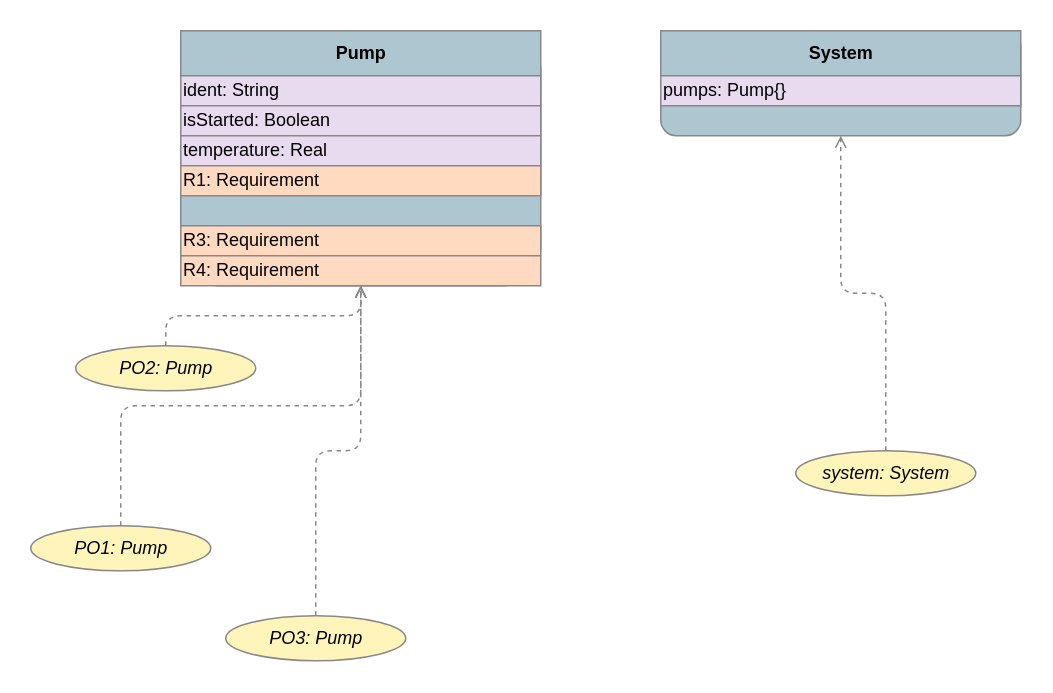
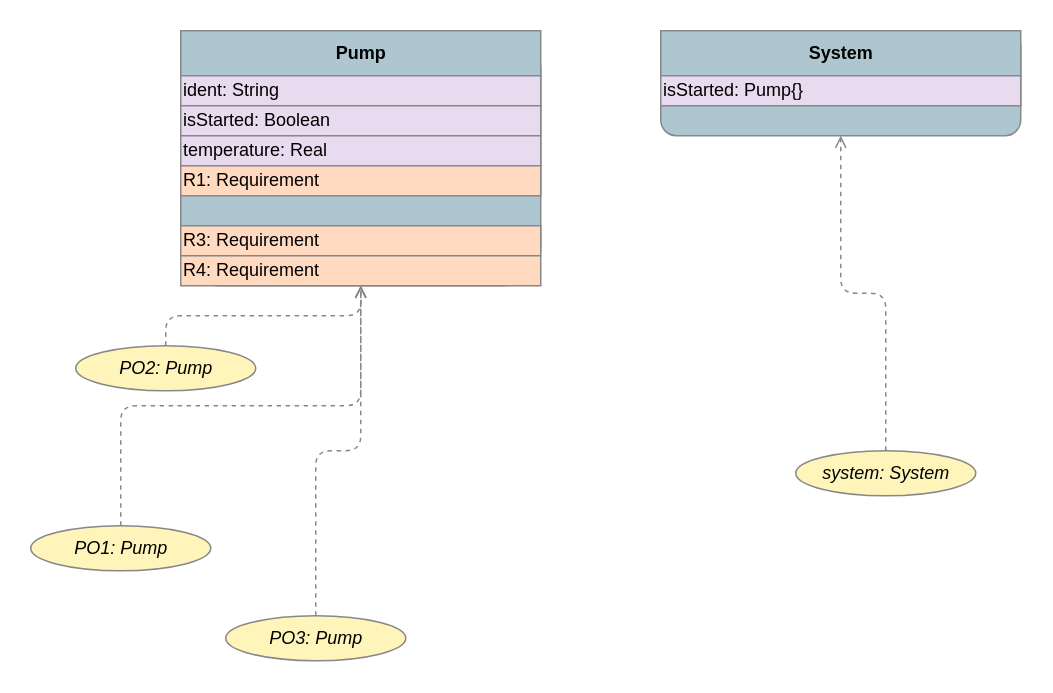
  <mxCell id="0" />
  <mxCell id="1" parent="0" />
  <mxCell id="2" style="umlClass;html=1;rounded=1;strokeColor=#888888;fillColor=#AEC6CF;" parent="1" vertex="1"><mxGeometry x="120" y="20" width="240" height="170" as="geometry" /></mxCell>
  <mxCell id="3" value="&lt;b&gt;Pump&lt;/b&gt;" style="text;html=1;verticalAlign=middle;align=center;fillColor=#AEC6CF;strokeColor=#888888;" parent="2" vertex="1"><mxGeometry width="240" height="30" as="geometry" /></mxCell>
  <mxCell id="4" value="ident: String" style="text;html=1;verticalAlign=middle;align=left;fillColor=#E8DAEF;strokeColor=#888888;" parent="2" vertex="1"><mxGeometry y="30" width="240" height="20" as="geometry" /></mxCell>
  <mxCell id="5" value="isStarted: Boolean" style="text;html=1;verticalAlign=middle;align=left;fillColor=#E8DAEF;strokeColor=#888888;" parent="2" vertex="1"><mxGeometry y="50" width="240" height="20" as="geometry" /></mxCell>
  <mxCell id="6" value="temperature: Real" style="text;html=1;verticalAlign=middle;align=left;fillColor=#E8DAEF;strokeColor=#888888;" parent="2" vertex="1"><mxGeometry y="70" width="240" height="20" as="geometry" /></mxCell>
  <mxCell id="7" value="R1: Requirement" style="text;html=1;verticalAlign=middle;align=left;fillColor=#FFDAC1;strokeColor=#888888;" parent="2" vertex="1"><mxGeometry y="90" width="240" height="20" as="geometry" /></mxCell>
  <mxCell id="8" value="R3: Requirement" style="text;html=1;verticalAlign=middle;align=left;fillColor=#FFDAC1;strokeColor=#888888;" parent="2" vertex="1"><mxGeometry y="130" width="240" height="20" as="geometry" /></mxCell>
  <mxCell id="9" value="R4: Requirement" style="text;html=1;verticalAlign=middle;align=left;fillColor=#FFDAC1;strokeColor=#888888;" parent="2" vertex="1"><mxGeometry y="150" width="240" height="20" as="geometry" /></mxCell>
  <mxCell id="10" style="umlClass;html=1;rounded=1;strokeColor=#888888;fillColor=#AEC6CF;" parent="1" vertex="1"><mxGeometry x="440" y="20" width="240" height="70" as="geometry" /></mxCell>
  <mxCell id="11" value="&lt;b&gt;System&lt;/b&gt;" style="text;html=1;verticalAlign=middle;align=center;fillColor=#AEC6CF;strokeColor=#888888;" parent="10" vertex="1"><mxGeometry width="240" height="30" as="geometry" /></mxCell>
- <mxCell id="12" value="pumps: Pump{}" style="text;html=1;verticalAlign=middle;align=left;fillColor=#E8DAEF;strokeColor=#888888;" parent="10" vertex="1"><mxGeometry y="30" width="240" height="20" as="geometry" /></mxCell>
+ <mxCell id="12" value="isStarted: Pump{}" style="text;html=1;verticalAlign=middle;align=left;fillColor=#E8DAEF;strokeColor=#888888;" parent="10" vertex="1"><mxGeometry y="30" width="240" height="20" as="geometry" /></mxCell>
  <mxCell id="13" value="&lt;i&gt;PO1: Pump&lt;/i&gt;" style="shape=ellipse;html=1;rounded=1;strokeColor=#888888;fillColor=#FFF5BA;" parent="1" vertex="1"><mxGeometry x="20" y="350" width="120" height="30" as="geometry" /></mxCell>
  <mxCell id="14" value="&lt;i&gt;PO2: Pump&lt;/i&gt;" style="shape=ellipse;html=1;rounded=1;strokeColor=#888888;fillColor=#FFF5BA;" parent="1" vertex="1"><mxGeometry x="50" y="230" width="120" height="30" as="geometry" /></mxCell>
  <mxCell id="15" value="&lt;i&gt;PO3: Pump&lt;/i&gt;" style="shape=ellipse;html=1;rounded=1;strokeColor=#888888;fillColor=#FFF5BA;" parent="1" vertex="1"><mxGeometry x="150" y="410" width="120" height="30" as="geometry" /></mxCell>
  <mxCell id="16" value="&lt;i&gt;system: System&lt;/i&gt;" style="shape=ellipse;html=1;rounded=1;strokeColor=#888888;fillColor=#FFF5BA;" parent="1" vertex="1"><mxGeometry x="530" y="300" width="120" height="30" as="geometry" /></mxCell>
  <mxCell id="17" style="edgeStyle=orthogonalEdgeStyle;endArrow=diamond;endFill=1;strokeColor=#888888;" parent="1" source="2" edge="1"><mxGeometry relative="1" as="geometry" /></mxCell>
  <mxCell id="18" style="edgeStyle=orthogonalEdgeStyle;endArrow=diamond;endFill=1;strokeColor=#888888;" parent="1" source="2" edge="1"><mxGeometry relative="1" as="geometry" /></mxCell>
  <mxCell id="19" style="edgeStyle=orthogonalEdgeStyle;endArrow=diamond;endFill=1;strokeColor=#888888;" parent="1" source="2" edge="1"><mxGeometry relative="1" as="geometry" /></mxCell>
  <mxCell id="20" style="edgeStyle=orthogonalEdgeStyle;endArrow=diamond;endFill=1;strokeColor=#888888;" parent="1" source="2" edge="1"><mxGeometry relative="1" as="geometry" /></mxCell>
  <mxCell id="21" style="edgeStyle=orthogonalEdgeStyle;endArrow=diamond;endFill=1;strokeColor=#888888;" parent="1" source="2" edge="1"><mxGeometry relative="1" as="geometry" /></mxCell>
  <mxCell id="22" style="edgeStyle=orthogonalEdgeStyle;endArrow=diamond;endFill=1;strokeColor=#888888;" parent="1" source="2" edge="1"><mxGeometry relative="1" as="geometry" /></mxCell>
  <mxCell id="23" style="edgeStyle=orthogonalEdgeStyle;endArrow=diamond;endFill=1;strokeColor=#888888;" parent="1" source="2" edge="1"><mxGeometry relative="1" as="geometry" /></mxCell>
  <mxCell id="24" style="edgeStyle=orthogonalEdgeStyle;endArrow=diamond;endFill=1;strokeColor=#888888;" parent="1" source="10" edge="1"><mxGeometry relative="1" as="geometry" /></mxCell>
  <mxCell id="25" style="edgeStyle=orthogonalEdgeStyle;endArrow=diamond;endFill=1;strokeColor=#888888;" parent="1" source="10" edge="1"><mxGeometry relative="1" as="geometry" /></mxCell>
  <mxCell id="26" style="edgeStyle=orthogonalEdgeStyle;endArrow=open;dashed=1;strokeColor=#888888;" parent="1" source="13" target="2" edge="1"><mxGeometry relative="1" as="geometry" /></mxCell>
  <mxCell id="27" style="edgeStyle=orthogonalEdgeStyle;endArrow=open;dashed=1;strokeColor=#888888;" parent="1" source="14" target="2" edge="1"><mxGeometry relative="1" as="geometry" /></mxCell>
  <mxCell id="28" style="edgeStyle=orthogonalEdgeStyle;endArrow=open;dashed=1;strokeColor=#888888;" parent="1" source="15" target="2" edge="1"><mxGeometry relative="1" as="geometry" /></mxCell>
  <mxCell id="29" style="edgeStyle=orthogonalEdgeStyle;endArrow=open;dashed=1;strokeColor=#888888;" parent="1" source="16" target="10" edge="1"><mxGeometry relative="1" as="geometry" /></mxCell>
